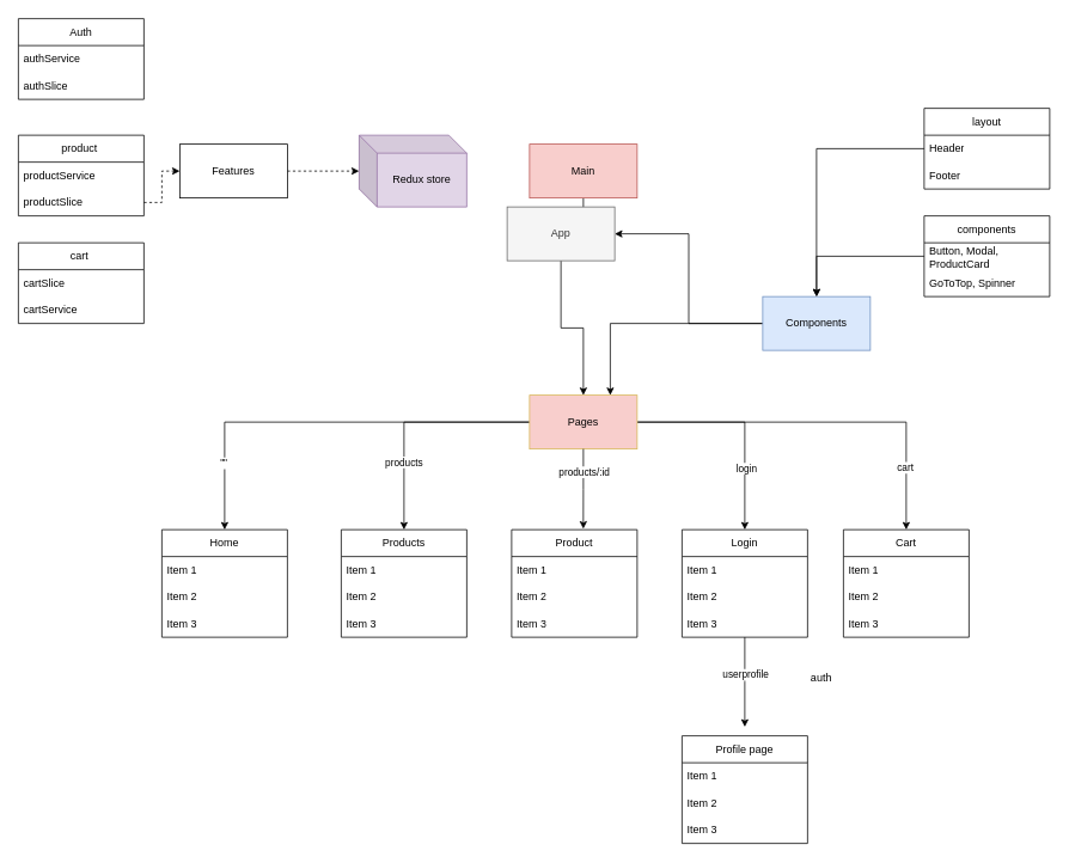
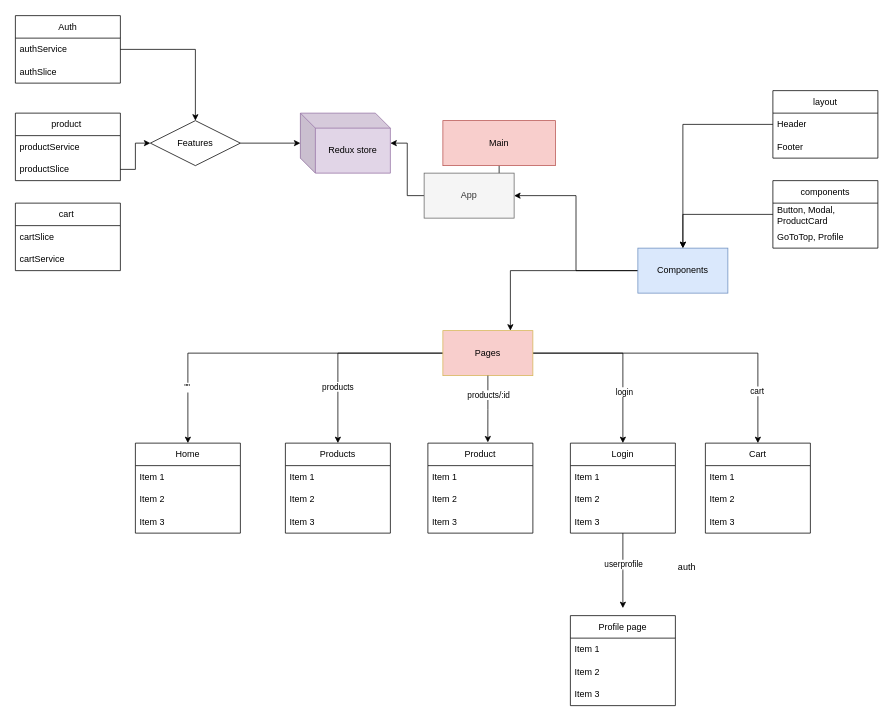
  <mxCell id="0" />
  <mxCell id="1" parent="0" />
  <mxCell id="2" value="" style="edgeStyle=orthogonalEdgeStyle;rounded=0;orthogonalLoop=1;jettySize=auto;html=1;" edge="1" parent="1" source="4" target="6"><mxGeometry relative="1" as="geometry" /></mxCell>
  <mxCell id="3" value="/" style="edgeLabel;html=1;align=center;verticalAlign=middle;resizable=0;points=[];" vertex="1" connectable="0" parent="2"><mxGeometry x="-0.28" y="1" relative="1" as="geometry"><mxPoint as="offset" /></mxGeometry></mxCell>
- <mxCell id="4" value="Main" style="rounded=0;whiteSpace=wrap;html=1;fillColor=#f8cecc;strokeColor=#b85450;" vertex="1" parent="1"><mxGeometry x="590" y="160" width="120" height="60" as="geometry" /></mxCell>
- <mxCell id="5" value="" style="edgeStyle=orthogonalEdgeStyle;rounded=0;orthogonalLoop=1;jettySize=auto;html=1;" edge="1" parent="1" source="6" target="15"><mxGeometry relative="1" as="geometry" /></mxCell>
+ <mxCell id="4" value="Main" style="rounded=0;whiteSpace=wrap;html=1;fillColor=#f8cecc;strokeColor=#b85450;" vertex="1" parent="1"><mxGeometry x="590" y="160" width="150" height="60" as="geometry" /></mxCell>
+ <mxCell id="5" value="" style="edgeStyle=orthogonalEdgeStyle;rounded=0;orthogonalLoop=1;jettySize=auto;html=1;" edge="1" parent="1" source="6" target="42"><mxGeometry relative="1" as="geometry" /></mxCell>
  <mxCell id="6" value="App" style="rounded=0;whiteSpace=wrap;html=1;fillColor=#f5f5f5;strokeColor=#666666;fontColor=#333333;" vertex="1" parent="1"><mxGeometry x="565" y="230" width="120" height="60" as="geometry" /></mxCell>
  <mxCell id="7" style="edgeStyle=orthogonalEdgeStyle;rounded=0;orthogonalLoop=1;jettySize=auto;html=1;" edge="1" parent="1" source="15" target="16"><mxGeometry relative="1" as="geometry" /></mxCell>
  <mxCell id="8" value="&quot;&quot;" style="edgeLabel;html=1;align=center;verticalAlign=middle;resizable=0;points=[];" vertex="1" connectable="0" parent="7"><mxGeometry x="0.674" y="-2" relative="1" as="geometry"><mxPoint as="offset" /></mxGeometry></mxCell>
  <mxCell id="9" style="edgeStyle=orthogonalEdgeStyle;rounded=0;orthogonalLoop=1;jettySize=auto;html=1;entryX=0.5;entryY=0;entryDx=0;entryDy=0;" edge="1" parent="1" source="15" target="20"><mxGeometry relative="1" as="geometry" /></mxCell>
  <mxCell id="10" value="products" style="edgeLabel;html=1;align=center;verticalAlign=middle;resizable=0;points=[];" vertex="1" connectable="0" parent="9"><mxGeometry x="0.415" y="-1" relative="1" as="geometry"><mxPoint as="offset" /></mxGeometry></mxCell>
  <mxCell id="11" style="edgeStyle=orthogonalEdgeStyle;rounded=0;orthogonalLoop=1;jettySize=auto;html=1;entryX=0.5;entryY=0;entryDx=0;entryDy=0;" edge="1" parent="1" source="15" target="30"><mxGeometry relative="1" as="geometry" /></mxCell>
  <mxCell id="12" value="login" style="edgeLabel;html=1;align=center;verticalAlign=middle;resizable=0;points=[];" vertex="1" connectable="0" parent="11"><mxGeometry x="0.428" y="1" relative="1" as="geometry"><mxPoint as="offset" /></mxGeometry></mxCell>
  <mxCell id="13" style="edgeStyle=orthogonalEdgeStyle;rounded=0;orthogonalLoop=1;jettySize=auto;html=1;entryX=0.5;entryY=0;entryDx=0;entryDy=0;" edge="1" parent="1" source="15" target="34"><mxGeometry relative="1" as="geometry" /></mxCell>
  <mxCell id="14" value="cart" style="edgeLabel;html=1;align=center;verticalAlign=middle;resizable=0;points=[];" vertex="1" connectable="0" parent="13"><mxGeometry x="0.665" y="-2" relative="1" as="geometry"><mxPoint as="offset" /></mxGeometry></mxCell>
  <mxCell id="15" value="Pages" style="rounded=0;whiteSpace=wrap;html=1;fillColor=#f8cecc;strokeColor=#d6b656;" vertex="1" parent="1"><mxGeometry x="590" y="440" width="120" height="60" as="geometry" /></mxCell>
  <mxCell id="16" value="Home" style="swimlane;fontStyle=0;childLayout=stackLayout;horizontal=1;startSize=30;horizontalStack=0;resizeParent=1;resizeParentMax=0;resizeLast=0;collapsible=1;marginBottom=0;whiteSpace=wrap;html=1;" vertex="1" parent="1"><mxGeometry x="180" y="590" width="140" height="120" as="geometry" /></mxCell>
  <mxCell id="17" value="Item 1" style="text;strokeColor=none;fillColor=none;align=left;verticalAlign=middle;spacingLeft=4;spacingRight=4;overflow=hidden;points=[[0,0.5],[1,0.5]];portConstraint=eastwest;rotatable=0;whiteSpace=wrap;html=1;" vertex="1" parent="16"><mxGeometry y="30" width="140" height="30" as="geometry" /></mxCell>
  <mxCell id="18" value="Item 2" style="text;strokeColor=none;fillColor=none;align=left;verticalAlign=middle;spacingLeft=4;spacingRight=4;overflow=hidden;points=[[0,0.5],[1,0.5]];portConstraint=eastwest;rotatable=0;whiteSpace=wrap;html=1;" vertex="1" parent="16"><mxGeometry y="60" width="140" height="30" as="geometry" /></mxCell>
  <mxCell id="19" value="Item 3" style="text;strokeColor=none;fillColor=none;align=left;verticalAlign=middle;spacingLeft=4;spacingRight=4;overflow=hidden;points=[[0,0.5],[1,0.5]];portConstraint=eastwest;rotatable=0;whiteSpace=wrap;html=1;" vertex="1" parent="16"><mxGeometry y="90" width="140" height="30" as="geometry" /></mxCell>
  <mxCell id="20" value="Products" style="swimlane;fontStyle=0;childLayout=stackLayout;horizontal=1;startSize=30;horizontalStack=0;resizeParent=1;resizeParentMax=0;resizeLast=0;collapsible=1;marginBottom=0;whiteSpace=wrap;html=1;" vertex="1" parent="1"><mxGeometry x="380" y="590" width="140" height="120" as="geometry" /></mxCell>
  <mxCell id="21" value="Item 1" style="text;strokeColor=none;fillColor=none;align=left;verticalAlign=middle;spacingLeft=4;spacingRight=4;overflow=hidden;points=[[0,0.5],[1,0.5]];portConstraint=eastwest;rotatable=0;whiteSpace=wrap;html=1;" vertex="1" parent="20"><mxGeometry y="30" width="140" height="30" as="geometry" /></mxCell>
  <mxCell id="22" value="Item 2" style="text;strokeColor=none;fillColor=none;align=left;verticalAlign=middle;spacingLeft=4;spacingRight=4;overflow=hidden;points=[[0,0.5],[1,0.5]];portConstraint=eastwest;rotatable=0;whiteSpace=wrap;html=1;" vertex="1" parent="20"><mxGeometry y="60" width="140" height="30" as="geometry" /></mxCell>
  <mxCell id="23" value="Item 3" style="text;strokeColor=none;fillColor=none;align=left;verticalAlign=middle;spacingLeft=4;spacingRight=4;overflow=hidden;points=[[0,0.5],[1,0.5]];portConstraint=eastwest;rotatable=0;whiteSpace=wrap;html=1;" vertex="1" parent="20"><mxGeometry y="90" width="140" height="30" as="geometry" /></mxCell>
  <mxCell id="24" value="Product" style="swimlane;fontStyle=0;childLayout=stackLayout;horizontal=1;startSize=30;horizontalStack=0;resizeParent=1;resizeParentMax=0;resizeLast=0;collapsible=1;marginBottom=0;whiteSpace=wrap;html=1;" vertex="1" parent="1"><mxGeometry x="570" y="590" width="140" height="120" as="geometry" /></mxCell>
  <mxCell id="25" value="Item 1" style="text;strokeColor=none;fillColor=none;align=left;verticalAlign=middle;spacingLeft=4;spacingRight=4;overflow=hidden;points=[[0,0.5],[1,0.5]];portConstraint=eastwest;rotatable=0;whiteSpace=wrap;html=1;" vertex="1" parent="24"><mxGeometry y="30" width="140" height="30" as="geometry" /></mxCell>
  <mxCell id="26" value="Item 2" style="text;strokeColor=none;fillColor=none;align=left;verticalAlign=middle;spacingLeft=4;spacingRight=4;overflow=hidden;points=[[0,0.5],[1,0.5]];portConstraint=eastwest;rotatable=0;whiteSpace=wrap;html=1;" vertex="1" parent="24"><mxGeometry y="60" width="140" height="30" as="geometry" /></mxCell>
  <mxCell id="27" value="Item 3" style="text;strokeColor=none;fillColor=none;align=left;verticalAlign=middle;spacingLeft=4;spacingRight=4;overflow=hidden;points=[[0,0.5],[1,0.5]];portConstraint=eastwest;rotatable=0;whiteSpace=wrap;html=1;" vertex="1" parent="24"><mxGeometry y="90" width="140" height="30" as="geometry" /></mxCell>
  <mxCell id="28" style="edgeStyle=orthogonalEdgeStyle;rounded=0;orthogonalLoop=1;jettySize=auto;html=1;" edge="1" parent="1" source="30"><mxGeometry relative="1" as="geometry"><mxPoint x="830" y="810" as="targetPoint" /></mxGeometry></mxCell>
  <mxCell id="29" value="userprofile" style="edgeLabel;html=1;align=center;verticalAlign=middle;resizable=0;points=[];" vertex="1" connectable="0" parent="28"><mxGeometry x="-0.177" relative="1" as="geometry"><mxPoint as="offset" /></mxGeometry></mxCell>
  <mxCell id="30" value="Login" style="swimlane;fontStyle=0;childLayout=stackLayout;horizontal=1;startSize=30;horizontalStack=0;resizeParent=1;resizeParentMax=0;resizeLast=0;collapsible=1;marginBottom=0;whiteSpace=wrap;html=1;" vertex="1" parent="1"><mxGeometry x="760" y="590" width="140" height="120" as="geometry" /></mxCell>
  <mxCell id="31" value="Item 1" style="text;strokeColor=none;fillColor=none;align=left;verticalAlign=middle;spacingLeft=4;spacingRight=4;overflow=hidden;points=[[0,0.5],[1,0.5]];portConstraint=eastwest;rotatable=0;whiteSpace=wrap;html=1;" vertex="1" parent="30"><mxGeometry y="30" width="140" height="30" as="geometry" /></mxCell>
  <mxCell id="32" value="Item 2" style="text;strokeColor=none;fillColor=none;align=left;verticalAlign=middle;spacingLeft=4;spacingRight=4;overflow=hidden;points=[[0,0.5],[1,0.5]];portConstraint=eastwest;rotatable=0;whiteSpace=wrap;html=1;" vertex="1" parent="30"><mxGeometry y="60" width="140" height="30" as="geometry" /></mxCell>
  <mxCell id="33" value="Item 3" style="text;strokeColor=none;fillColor=none;align=left;verticalAlign=middle;spacingLeft=4;spacingRight=4;overflow=hidden;points=[[0,0.5],[1,0.5]];portConstraint=eastwest;rotatable=0;whiteSpace=wrap;html=1;" vertex="1" parent="30"><mxGeometry y="90" width="140" height="30" as="geometry" /></mxCell>
  <mxCell id="34" value="Cart" style="swimlane;fontStyle=0;childLayout=stackLayout;horizontal=1;startSize=30;horizontalStack=0;resizeParent=1;resizeParentMax=0;resizeLast=0;collapsible=1;marginBottom=0;whiteSpace=wrap;html=1;" vertex="1" parent="1"><mxGeometry x="940" y="590" width="140" height="120" as="geometry" /></mxCell>
  <mxCell id="35" value="Item 1" style="text;strokeColor=none;fillColor=none;align=left;verticalAlign=middle;spacingLeft=4;spacingRight=4;overflow=hidden;points=[[0,0.5],[1,0.5]];portConstraint=eastwest;rotatable=0;whiteSpace=wrap;html=1;" vertex="1" parent="34"><mxGeometry y="30" width="140" height="30" as="geometry" /></mxCell>
  <mxCell id="36" value="Item 2" style="text;strokeColor=none;fillColor=none;align=left;verticalAlign=middle;spacingLeft=4;spacingRight=4;overflow=hidden;points=[[0,0.5],[1,0.5]];portConstraint=eastwest;rotatable=0;whiteSpace=wrap;html=1;" vertex="1" parent="34"><mxGeometry y="60" width="140" height="30" as="geometry" /></mxCell>
  <mxCell id="37" value="Item 3" style="text;strokeColor=none;fillColor=none;align=left;verticalAlign=middle;spacingLeft=4;spacingRight=4;overflow=hidden;points=[[0,0.5],[1,0.5]];portConstraint=eastwest;rotatable=0;whiteSpace=wrap;html=1;" vertex="1" parent="34"><mxGeometry y="90" width="140" height="30" as="geometry" /></mxCell>
  <mxCell id="38" style="edgeStyle=orthogonalEdgeStyle;rounded=0;orthogonalLoop=1;jettySize=auto;html=1;entryX=0.571;entryY=-0.008;entryDx=0;entryDy=0;entryPerimeter=0;" edge="1" parent="1" source="15" target="24"><mxGeometry relative="1" as="geometry" /></mxCell>
  <mxCell id="39" value="products/:id" style="edgeLabel;html=1;align=center;verticalAlign=middle;resizable=0;points=[];" vertex="1" connectable="0" parent="38"><mxGeometry x="-0.428" relative="1" as="geometry"><mxPoint as="offset" /></mxGeometry></mxCell>
- <mxCell id="40" style="edgeStyle=orthogonalEdgeStyle;rounded=0;orthogonalLoop=1;jettySize=auto;html=1;dashed=1;" edge="1" parent="1" source="41" target="42"><mxGeometry relative="1" as="geometry" /></mxCell>
- <mxCell id="41" value="Features" style="rounded=0;whiteSpace=wrap;html=1;" vertex="1" parent="1"><mxGeometry x="200" y="160" width="120" height="60" as="geometry" /></mxCell>
+ <mxCell id="40" style="edgeStyle=orthogonalEdgeStyle;rounded=0;orthogonalLoop=1;jettySize=auto;html=1;" edge="1" parent="1" source="41" target="42"><mxGeometry relative="1" as="geometry" /></mxCell>
+ <mxCell id="41" value="Features" style="rhombus;whiteSpace=wrap;html=1;" vertex="1" parent="1"><mxGeometry x="200" y="160" width="120" height="60" as="geometry" /></mxCell>
  <mxCell id="42" value="Redux store" style="shape=cube;whiteSpace=wrap;html=1;boundedLbl=1;backgroundOutline=1;darkOpacity=0.05;darkOpacity2=0.1;fillColor=#e1d5e7;strokeColor=#9673a6;" vertex="1" parent="1"><mxGeometry x="400" y="150" width="120" height="80" as="geometry" /></mxCell>
  <mxCell id="43" value="Auth" style="swimlane;fontStyle=0;childLayout=stackLayout;horizontal=1;startSize=30;horizontalStack=0;resizeParent=1;resizeParentMax=0;resizeLast=0;collapsible=1;marginBottom=0;whiteSpace=wrap;html=1;" vertex="1" parent="1"><mxGeometry x="20" y="20" width="140" height="90" as="geometry" /></mxCell>
  <mxCell id="44" value="authService" style="text;strokeColor=none;fillColor=none;align=left;verticalAlign=middle;spacingLeft=4;spacingRight=4;overflow=hidden;points=[[0,0.5],[1,0.5]];portConstraint=eastwest;rotatable=0;whiteSpace=wrap;html=1;" vertex="1" parent="43"><mxGeometry y="30" width="140" height="30" as="geometry" /></mxCell>
  <mxCell id="45" value="authSlice" style="text;strokeColor=none;fillColor=none;align=left;verticalAlign=middle;spacingLeft=4;spacingRight=4;overflow=hidden;points=[[0,0.5],[1,0.5]];portConstraint=eastwest;rotatable=0;whiteSpace=wrap;html=1;" vertex="1" parent="43"><mxGeometry y="60" width="140" height="30" as="geometry" /></mxCell>
  <mxCell id="46" value="product&amp;nbsp;" style="swimlane;fontStyle=0;childLayout=stackLayout;horizontal=1;startSize=30;horizontalStack=0;resizeParent=1;resizeParentMax=0;resizeLast=0;collapsible=1;marginBottom=0;whiteSpace=wrap;html=1;" vertex="1" parent="1"><mxGeometry x="20" y="150" width="140" height="90" as="geometry" /></mxCell>
  <mxCell id="47" value="productService" style="text;strokeColor=none;fillColor=none;align=left;verticalAlign=middle;spacingLeft=4;spacingRight=4;overflow=hidden;points=[[0,0.5],[1,0.5]];portConstraint=eastwest;rotatable=0;whiteSpace=wrap;html=1;" vertex="1" parent="46"><mxGeometry y="30" width="140" height="30" as="geometry" /></mxCell>
  <mxCell id="48" value="productSlice" style="text;strokeColor=none;fillColor=none;align=left;verticalAlign=middle;spacingLeft=4;spacingRight=4;overflow=hidden;points=[[0,0.5],[1,0.5]];portConstraint=eastwest;rotatable=0;whiteSpace=wrap;html=1;" vertex="1" parent="46"><mxGeometry y="60" width="140" height="30" as="geometry" /></mxCell>
  <mxCell id="49" value="cart&amp;nbsp;" style="swimlane;fontStyle=0;childLayout=stackLayout;horizontal=1;startSize=30;horizontalStack=0;resizeParent=1;resizeParentMax=0;resizeLast=0;collapsible=1;marginBottom=0;whiteSpace=wrap;html=1;" vertex="1" parent="1"><mxGeometry x="20" y="270" width="140" height="90" as="geometry" /></mxCell>
  <mxCell id="50" value="cartSlice" style="text;strokeColor=none;fillColor=none;align=left;verticalAlign=middle;spacingLeft=4;spacingRight=4;overflow=hidden;points=[[0,0.5],[1,0.5]];portConstraint=eastwest;rotatable=0;whiteSpace=wrap;html=1;" vertex="1" parent="49"><mxGeometry y="30" width="140" height="30" as="geometry" /></mxCell>
  <mxCell id="51" value="cartService" style="text;strokeColor=none;fillColor=none;align=left;verticalAlign=middle;spacingLeft=4;spacingRight=4;overflow=hidden;points=[[0,0.5],[1,0.5]];portConstraint=eastwest;rotatable=0;whiteSpace=wrap;html=1;" vertex="1" parent="49"><mxGeometry y="60" width="140" height="30" as="geometry" /></mxCell>
- <mxCell id="53" style="edgeStyle=orthogonalEdgeStyle;rounded=0;orthogonalLoop=1;jettySize=auto;html=1;dashed=1;" edge="1" parent="1" source="48" target="41"><mxGeometry relative="1" as="geometry" /></mxCell>
+ <mxCell id="52" style="edgeStyle=orthogonalEdgeStyle;rounded=0;orthogonalLoop=1;jettySize=auto;html=1;entryX=0.5;entryY=0;entryDx=0;entryDy=0;" edge="1" parent="1" source="44" target="41"><mxGeometry relative="1" as="geometry" /></mxCell>
+ <mxCell id="53" style="edgeStyle=orthogonalEdgeStyle;rounded=0;orthogonalLoop=1;jettySize=auto;html=1;" edge="1" parent="1" source="48" target="41"><mxGeometry relative="1" as="geometry" /></mxCell>
  <mxCell id="54" value="Profile page" style="swimlane;fontStyle=0;childLayout=stackLayout;horizontal=1;startSize=30;horizontalStack=0;resizeParent=1;resizeParentMax=0;resizeLast=0;collapsible=1;marginBottom=0;whiteSpace=wrap;html=1;" vertex="1" parent="1"><mxGeometry x="760" y="820" width="140" height="120" as="geometry" /></mxCell>
  <mxCell id="55" value="Item 1" style="text;strokeColor=none;fillColor=none;align=left;verticalAlign=middle;spacingLeft=4;spacingRight=4;overflow=hidden;points=[[0,0.5],[1,0.5]];portConstraint=eastwest;rotatable=0;whiteSpace=wrap;html=1;" vertex="1" parent="54"><mxGeometry y="30" width="140" height="30" as="geometry" /></mxCell>
  <mxCell id="56" value="Item 2" style="text;strokeColor=none;fillColor=none;align=left;verticalAlign=middle;spacingLeft=4;spacingRight=4;overflow=hidden;points=[[0,0.5],[1,0.5]];portConstraint=eastwest;rotatable=0;whiteSpace=wrap;html=1;" vertex="1" parent="54"><mxGeometry y="60" width="140" height="30" as="geometry" /></mxCell>
  <mxCell id="57" value="Item 3" style="text;strokeColor=none;fillColor=none;align=left;verticalAlign=middle;spacingLeft=4;spacingRight=4;overflow=hidden;points=[[0,0.5],[1,0.5]];portConstraint=eastwest;rotatable=0;whiteSpace=wrap;html=1;" vertex="1" parent="54"><mxGeometry y="90" width="140" height="30" as="geometry" /></mxCell>
  <mxCell id="58" value="auth" style="text;html=1;align=center;verticalAlign=middle;resizable=0;points=[];autosize=1;strokeColor=none;fillColor=none;" vertex="1" parent="1"><mxGeometry x="890" y="740" width="50" height="30" as="geometry" /></mxCell>
  <mxCell id="59" style="edgeStyle=orthogonalEdgeStyle;rounded=0;orthogonalLoop=1;jettySize=auto;html=1;entryX=0.75;entryY=0;entryDx=0;entryDy=0;" edge="1" parent="1" source="61" target="15"><mxGeometry relative="1" as="geometry" /></mxCell>
  <mxCell id="60" style="edgeStyle=orthogonalEdgeStyle;rounded=0;orthogonalLoop=1;jettySize=auto;html=1;entryX=1;entryY=0.5;entryDx=0;entryDy=0;" edge="1" parent="1" source="61" target="6"><mxGeometry relative="1" as="geometry" /></mxCell>
  <mxCell id="61" value="Components" style="rounded=0;whiteSpace=wrap;html=1;fillColor=#dae8fc;strokeColor=#6c8ebf;" vertex="1" parent="1"><mxGeometry x="850" y="330" width="120" height="60" as="geometry" /></mxCell>
  <mxCell id="62" style="edgeStyle=orthogonalEdgeStyle;rounded=0;orthogonalLoop=1;jettySize=auto;html=1;" edge="1" parent="1" source="63" target="61"><mxGeometry relative="1" as="geometry" /></mxCell>
  <mxCell id="63" value="layout" style="swimlane;fontStyle=0;childLayout=stackLayout;horizontal=1;startSize=30;horizontalStack=0;resizeParent=1;resizeParentMax=0;resizeLast=0;collapsible=1;marginBottom=0;whiteSpace=wrap;html=1;" vertex="1" parent="1"><mxGeometry x="1030" width="140" height="90" as="geometry" y="120" /></mxCell>
  <mxCell id="64" value="Header" style="text;strokeColor=none;fillColor=none;align=left;verticalAlign=middle;spacingLeft=4;spacingRight=4;overflow=hidden;points=[[0,0.5],[1,0.5]];portConstraint=eastwest;rotatable=0;whiteSpace=wrap;html=1;" vertex="1" parent="63"><mxGeometry y="30" width="140" height="30" as="geometry" /></mxCell>
  <mxCell id="65" value="Footer" style="text;strokeColor=none;fillColor=none;align=left;verticalAlign=middle;spacingLeft=4;spacingRight=4;overflow=hidden;points=[[0,0.5],[1,0.5]];portConstraint=eastwest;rotatable=0;whiteSpace=wrap;html=1;" vertex="1" parent="63"><mxGeometry y="60" width="140" height="30" as="geometry" /></mxCell>
  <mxCell id="66" value="components" style="swimlane;fontStyle=0;childLayout=stackLayout;horizontal=1;startSize=30;horizontalStack=0;resizeParent=1;resizeParentMax=0;resizeLast=0;collapsible=1;marginBottom=0;whiteSpace=wrap;html=1;" vertex="1" parent="1"><mxGeometry x="1030" y="240" width="140" height="90" as="geometry"><mxRectangle x="930" y="140" width="110" height="30" as="alternateBounds" /></mxGeometry></mxCell>
  <mxCell id="67" value="Button, Modal, ProductCard" style="text;strokeColor=none;fillColor=none;align=left;verticalAlign=middle;spacingLeft=4;spacingRight=4;overflow=hidden;points=[[0,0.5],[1,0.5]];portConstraint=eastwest;rotatable=0;whiteSpace=wrap;html=1;" vertex="1" parent="66"><mxGeometry y="30" width="140" height="30" as="geometry" /></mxCell>
- <mxCell id="68" value="GoToTop, Spinner" style="text;strokeColor=none;fillColor=none;align=left;verticalAlign=middle;spacingLeft=4;spacingRight=4;overflow=hidden;points=[[0,0.5],[1,0.5]];portConstraint=eastwest;rotatable=0;whiteSpace=wrap;html=1;" vertex="1" parent="66"><mxGeometry y="60" width="140" height="30" as="geometry" /></mxCell>
+ <mxCell id="68" value="GoToTop, Profile" style="text;strokeColor=none;fillColor=none;align=left;verticalAlign=middle;spacingLeft=4;spacingRight=4;overflow=hidden;points=[[0,0.5],[1,0.5]];portConstraint=eastwest;rotatable=0;whiteSpace=wrap;html=1;" vertex="1" parent="66"><mxGeometry y="60" width="140" height="30" as="geometry" /></mxCell>
  <mxCell id="69" style="edgeStyle=orthogonalEdgeStyle;rounded=0;orthogonalLoop=1;jettySize=auto;html=1;entryX=0.5;entryY=0;entryDx=0;entryDy=0;" edge="1" parent="1" source="67" target="61"><mxGeometry relative="1" as="geometry" /></mxCell>
